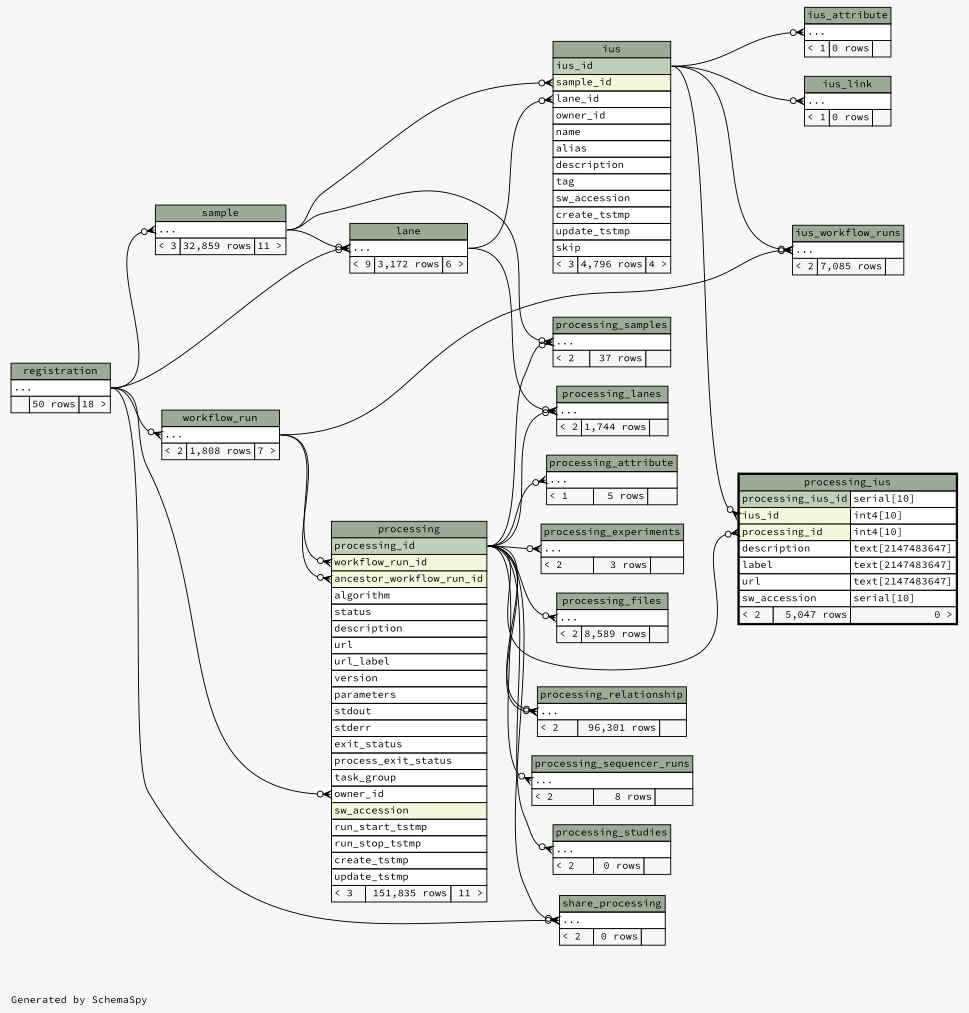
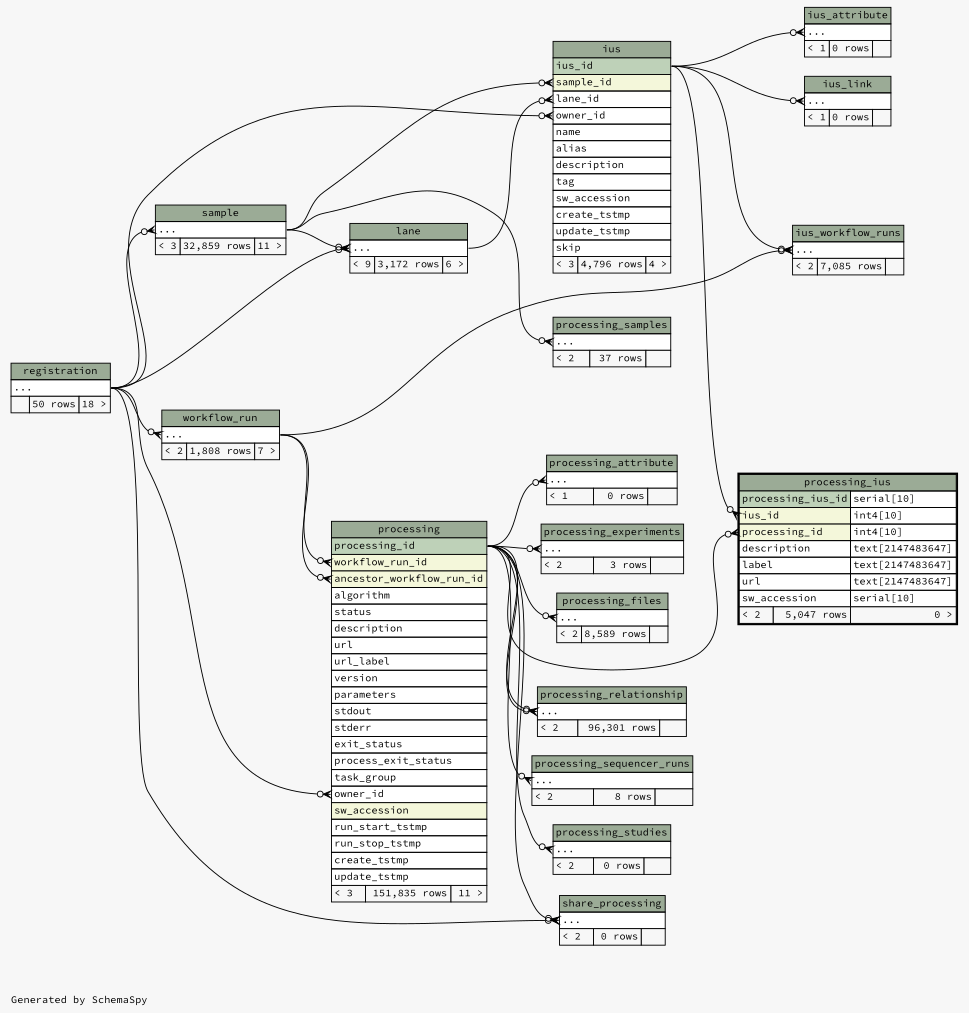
  digraph {
    bgcolor="#f7f7f7"
    fontname="Source Code Pro"
    fontsize=11
    label="\nGenerated by SchemaSpy"
    labeljust=l
    nodesep=0.18
    rankdir=RL
    ranksep=0.46
    node [fontname="Source Code Pro" fontsize=11 shape=plaintext]
    edge [arrowhead=none arrowsize=0.8 arrowtail=crowodot dir=back fontname="Source Code Pro" headport="elipses:e" tailport="elipses:w"]
    n1 [label=<     <TABLE BORDER="0" CELLBORDER="1" CELLSPACING="0" BGCOLOR="#ffffff">       <TR><TD COLSPAN="3" BGCOLOR="#9bab96" ALIGN="CENTER">ius</TD></TR>       <TR><TD PORT="ius_id" COLSPAN="3" BGCOLOR="#bed1b8" ALIGN="LEFT">ius_id</TD></TR>       <TR><TD PORT="sample_id" COLSPAN="3" BGCOLOR="#f4f7da" ALIGN="LEFT">sample_id</TD></TR>       <TR><TD PORT="lane_id" COLSPAN="3" ALIGN="LEFT">lane_id</TD></TR>       <TR><TD PORT="owner_id" COLSPAN="3" ALIGN="LEFT">owner_id</TD></TR>       <TR><TD PORT="name" COLSPAN="3" ALIGN="LEFT">name</TD></TR>       <TR><TD PORT="alias" COLSPAN="3" ALIGN="LEFT">alias</TD></TR>       <TR><TD PORT="description" COLSPAN="3" ALIGN="LEFT">description</TD></TR>       <TR><TD PORT="tag" COLSPAN="3" ALIGN="LEFT">tag</TD></TR>       <TR><TD PORT="sw_accession" COLSPAN="3" ALIGN="LEFT">sw_accession</TD></TR>       <TR><TD PORT="create_tstmp" COLSPAN="3" ALIGN="LEFT">create_tstmp</TD></TR>       <TR><TD PORT="update_tstmp" COLSPAN="3" ALIGN="LEFT">update_tstmp</TD></TR>       <TR><TD PORT="skip" COLSPAN="3" ALIGN="LEFT">skip</TD></TR>       <TR><TD ALIGN="LEFT" BGCOLOR="#f7f7f7">&lt; 3</TD><TD ALIGN="RIGHT" BGCOLOR="#f7f7f7">4,796 rows</TD><TD ALIGN="RIGHT" BGCOLOR="#f7f7f7">4 &gt;</TD></TR>     </TABLE>>]
    n2 [label=<     <TABLE BORDER="0" CELLBORDER="1" CELLSPACING="0" BGCOLOR="#ffffff">       <TR><TD COLSPAN="3" BGCOLOR="#9bab96" ALIGN="CENTER">lane</TD></TR>       <TR><TD PORT="elipses" COLSPAN="3" ALIGN="LEFT">...</TD></TR>       <TR><TD ALIGN="LEFT" BGCOLOR="#f7f7f7">&lt; 9</TD><TD ALIGN="RIGHT" BGCOLOR="#f7f7f7">3,172 rows</TD><TD ALIGN="RIGHT" BGCOLOR="#f7f7f7">6 &gt;</TD></TR>     </TABLE>>]
    n3 [label=<     <TABLE BORDER="0" CELLBORDER="1" CELLSPACING="0" BGCOLOR="#ffffff">       <TR><TD COLSPAN="3" BGCOLOR="#9bab96" ALIGN="CENTER">registration</TD></TR>       <TR><TD PORT="elipses" COLSPAN="3" ALIGN="LEFT">...</TD></TR>       <TR><TD ALIGN="LEFT" BGCOLOR="#f7f7f7">  </TD><TD ALIGN="RIGHT" BGCOLOR="#f7f7f7">50 rows</TD><TD ALIGN="RIGHT" BGCOLOR="#f7f7f7">18 &gt;</TD></TR>     </TABLE>>]
    n4 [label=<     <TABLE BORDER="0" CELLBORDER="1" CELLSPACING="0" BGCOLOR="#ffffff">       <TR><TD COLSPAN="3" BGCOLOR="#9bab96" ALIGN="CENTER">sample</TD></TR>       <TR><TD PORT="elipses" COLSPAN="3" ALIGN="LEFT">...</TD></TR>       <TR><TD ALIGN="LEFT" BGCOLOR="#f7f7f7">&lt; 3</TD><TD ALIGN="RIGHT" BGCOLOR="#f7f7f7">32,859 rows</TD><TD ALIGN="RIGHT" BGCOLOR="#f7f7f7">11 &gt;</TD></TR>     </TABLE>>]
    n5 [label=<     <TABLE BORDER="0" CELLBORDER="1" CELLSPACING="0" BGCOLOR="#ffffff">       <TR><TD COLSPAN="3" BGCOLOR="#9bab96" ALIGN="CENTER">ius_attribute</TD></TR>       <TR><TD PORT="elipses" COLSPAN="3" ALIGN="LEFT">...</TD></TR>       <TR><TD ALIGN="LEFT" BGCOLOR="#f7f7f7">&lt; 1</TD><TD ALIGN="RIGHT" BGCOLOR="#f7f7f7">0 rows</TD><TD ALIGN="RIGHT" BGCOLOR="#f7f7f7">  </TD></TR>     </TABLE>>]
    n6 [label=<     <TABLE BORDER="0" CELLBORDER="1" CELLSPACING="0" BGCOLOR="#ffffff">       <TR><TD COLSPAN="3" BGCOLOR="#9bab96" ALIGN="CENTER">ius_link</TD></TR>       <TR><TD PORT="elipses" COLSPAN="3" ALIGN="LEFT">...</TD></TR>       <TR><TD ALIGN="LEFT" BGCOLOR="#f7f7f7">&lt; 1</TD><TD ALIGN="RIGHT" BGCOLOR="#f7f7f7">0 rows</TD><TD ALIGN="RIGHT" BGCOLOR="#f7f7f7">  </TD></TR>     </TABLE>>]
    n7 [label=<     <TABLE BORDER="0" CELLBORDER="1" CELLSPACING="0" BGCOLOR="#ffffff">       <TR><TD COLSPAN="3" BGCOLOR="#9bab96" ALIGN="CENTER">ius_workflow_runs</TD></TR>       <TR><TD PORT="elipses" COLSPAN="3" ALIGN="LEFT">...</TD></TR>       <TR><TD ALIGN="LEFT" BGCOLOR="#f7f7f7">&lt; 2</TD><TD ALIGN="RIGHT" BGCOLOR="#f7f7f7">7,085 rows</TD><TD ALIGN="RIGHT" BGCOLOR="#f7f7f7">  </TD></TR>     </TABLE>>]
    n8 [label=<     <TABLE BORDER="0" CELLBORDER="1" CELLSPACING="0" BGCOLOR="#ffffff">       <TR><TD COLSPAN="3" BGCOLOR="#9bab96" ALIGN="CENTER">workflow_run</TD></TR>       <TR><TD PORT="elipses" COLSPAN="3" ALIGN="LEFT">...</TD></TR>       <TR><TD ALIGN="LEFT" BGCOLOR="#f7f7f7">&lt; 2</TD><TD ALIGN="RIGHT" BGCOLOR="#f7f7f7">1,808 rows</TD><TD ALIGN="RIGHT" BGCOLOR="#f7f7f7">7 &gt;</TD></TR>     </TABLE>>]
    n9 [label=<     <TABLE BORDER="0" CELLBORDER="1" CELLSPACING="0" BGCOLOR="#ffffff">       <TR><TD COLSPAN="3" BGCOLOR="#9bab96" ALIGN="CENTER">processing</TD></TR>       <TR><TD PORT="processing_id" COLSPAN="3" BGCOLOR="#bed1b8" ALIGN="LEFT">processing_id</TD></TR>       <TR><TD PORT="workflow_run_id" COLSPAN="3" BGCOLOR="#f4f7da" ALIGN="LEFT">workflow_run_id</TD></TR>       <TR><TD PORT="ancestor_workflow_run_id" COLSPAN="3" BGCOLOR="#f4f7da" ALIGN="LEFT">ancestor_workflow_run_id</TD></TR>       <TR><TD PORT="algorithm" COLSPAN="3" ALIGN="LEFT">algorithm</TD></TR>       <TR><TD PORT="status" COLSPAN="3" ALIGN="LEFT">status</TD></TR>       <TR><TD PORT="description" COLSPAN="3" ALIGN="LEFT">description</TD></TR>       <TR><TD PORT="url" COLSPAN="3" ALIGN="LEFT">url</TD></TR>       <TR><TD PORT="url_label" COLSPAN="3" ALIGN="LEFT">url_label</TD></TR>       <TR><TD PORT="version" COLSPAN="3" ALIGN="LEFT">version</TD></TR>       <TR><TD PORT="parameters" COLSPAN="3" ALIGN="LEFT">parameters</TD></TR>       <TR><TD PORT="stdout" COLSPAN="3" ALIGN="LEFT">stdout</TD></TR>       <TR><TD PORT="stderr" COLSPAN="3" ALIGN="LEFT">stderr</TD></TR>       <TR><TD PORT="exit_status" COLSPAN="3" ALIGN="LEFT">exit_status</TD></TR>       <TR><TD PORT="process_exit_status" COLSPAN="3" ALIGN="LEFT">process_exit_status</TD></TR>       <TR><TD PORT="task_group" COLSPAN="3" ALIGN="LEFT">task_group</TD></TR>       <TR><TD PORT="owner_id" COLSPAN="3" ALIGN="LEFT">owner_id</TD></TR>       <TR><TD PORT="sw_accession" COLSPAN="3" BGCOLOR="#f4f7da" ALIGN="LEFT">sw_accession</TD></TR>       <TR><TD PORT="run_start_tstmp" COLSPAN="3" ALIGN="LEFT">run_start_tstmp</TD></TR>       <TR><TD PORT="run_stop_tstmp" COLSPAN="3" ALIGN="LEFT">run_stop_tstmp</TD></TR>       <TR><TD PORT="create_tstmp" COLSPAN="3" ALIGN="LEFT">create_tstmp</TD></TR>       <TR><TD PORT="update_tstmp" COLSPAN="3" ALIGN="LEFT">update_tstmp</TD></TR>       <TR><TD ALIGN="LEFT" BGCOLOR="#f7f7f7">&lt; 3</TD><TD ALIGN="RIGHT" BGCOLOR="#f7f7f7">151,835 rows</TD><TD ALIGN="RIGHT" BGCOLOR="#f7f7f7">11 &gt;</TD></TR>     </TABLE>>]
-   n10 [label=<     <TABLE BORDER="0" CELLBORDER="1" CELLSPACING="0" BGCOLOR="#ffffff">       <TR><TD COLSPAN="3" BGCOLOR="#9bab96" ALIGN="CENTER">processing_attribute</TD></TR>       <TR><TD PORT="elipses" COLSPAN="3" ALIGN="LEFT">...</TD></TR>       <TR><TD ALIGN="LEFT" BGCOLOR="#f7f7f7">&lt; 1</TD><TD ALIGN="RIGHT" BGCOLOR="#f7f7f7">5 rows</TD><TD ALIGN="RIGHT" BGCOLOR="#f7f7f7">  </TD></TR>     </TABLE>>]
+   n10 [label=<     <TABLE BORDER="0" CELLBORDER="1" CELLSPACING="0" BGCOLOR="#ffffff">       <TR><TD COLSPAN="3" BGCOLOR="#9bab96" ALIGN="CENTER">processing_attribute</TD></TR>       <TR><TD PORT="elipses" COLSPAN="3" ALIGN="LEFT">...</TD></TR>       <TR><TD ALIGN="LEFT" BGCOLOR="#f7f7f7">&lt; 1</TD><TD ALIGN="RIGHT" BGCOLOR="#f7f7f7">0 rows</TD><TD ALIGN="RIGHT" BGCOLOR="#f7f7f7">  </TD></TR>     </TABLE>>]
    n11 [label=<     <TABLE BORDER="0" CELLBORDER="1" CELLSPACING="0" BGCOLOR="#ffffff">       <TR><TD COLSPAN="3" BGCOLOR="#9bab96" ALIGN="CENTER">processing_experiments</TD></TR>       <TR><TD PORT="elipses" COLSPAN="3" ALIGN="LEFT">...</TD></TR>       <TR><TD ALIGN="LEFT" BGCOLOR="#f7f7f7">&lt; 2</TD><TD ALIGN="RIGHT" BGCOLOR="#f7f7f7">3 rows</TD><TD ALIGN="RIGHT" BGCOLOR="#f7f7f7">  </TD></TR>     </TABLE>>]
    n12 [label=<     <TABLE BORDER="0" CELLBORDER="1" CELLSPACING="0" BGCOLOR="#ffffff">       <TR><TD COLSPAN="3" BGCOLOR="#9bab96" ALIGN="CENTER">processing_files</TD></TR>       <TR><TD PORT="elipses" COLSPAN="3" ALIGN="LEFT">...</TD></TR>       <TR><TD ALIGN="LEFT" BGCOLOR="#f7f7f7">&lt; 2</TD><TD ALIGN="RIGHT" BGCOLOR="#f7f7f7">8,589 rows</TD><TD ALIGN="RIGHT" BGCOLOR="#f7f7f7">  </TD></TR>     </TABLE>>]
    n13 [label=<     <TABLE BORDER="2" CELLBORDER="1" CELLSPACING="0" BGCOLOR="#ffffff">       <TR><TD COLSPAN="3" BGCOLOR="#9bab96" ALIGN="CENTER">processing_ius</TD></TR>       <TR><TD PORT="processing_ius_id" COLSPAN="2" BGCOLOR="#bed1b8" ALIGN="LEFT">processing_ius_id</TD><TD PORT="processing_ius_id.type" ALIGN="LEFT">serial[10]</TD></TR>       <TR><TD PORT="ius_id" COLSPAN="2" BGCOLOR="#f4f7da" ALIGN="LEFT">ius_id</TD><TD PORT="ius_id.type" ALIGN="LEFT">int4[10]</TD></TR>       <TR><TD PORT="processing_id" COLSPAN="2" BGCOLOR="#f4f7da" ALIGN="LEFT">processing_id</TD><TD PORT="processing_id.type" ALIGN="LEFT">int4[10]</TD></TR>       <TR><TD PORT="description" COLSPAN="2" ALIGN="LEFT">description</TD><TD PORT="description.type" ALIGN="LEFT">text[2147483647]</TD></TR>       <TR><TD PORT="label" COLSPAN="2" ALIGN="LEFT">label</TD><TD PORT="label.type" ALIGN="LEFT">text[2147483647]</TD></TR>       <TR><TD PORT="url" COLSPAN="2" ALIGN="LEFT">url</TD><TD PORT="url.type" ALIGN="LEFT">text[2147483647]</TD></TR>       <TR><TD PORT="sw_accession" COLSPAN="2" ALIGN="LEFT">sw_accession</TD><TD PORT="sw_accession.type" ALIGN="LEFT">serial[10]</TD></TR>       <TR><TD ALIGN="LEFT" BGCOLOR="#f7f7f7">&lt; 2</TD><TD ALIGN="RIGHT" BGCOLOR="#f7f7f7">5,047 rows</TD><TD ALIGN="RIGHT" BGCOLOR="#f7f7f7">0 &gt;</TD></TR>     </TABLE>>]
-   n14 [label=<     <TABLE BORDER="0" CELLBORDER="1" CELLSPACING="0" BGCOLOR="#ffffff">       <TR><TD COLSPAN="3" BGCOLOR="#9bab96" ALIGN="CENTER">processing_lanes</TD></TR>       <TR><TD PORT="elipses" COLSPAN="3" ALIGN="LEFT">...</TD></TR>       <TR><TD ALIGN="LEFT" BGCOLOR="#f7f7f7">&lt; 2</TD><TD ALIGN="RIGHT" BGCOLOR="#f7f7f7">1,744 rows</TD><TD ALIGN="RIGHT" BGCOLOR="#f7f7f7">  </TD></TR>     </TABLE>>]
    n15 [label=<     <TABLE BORDER="0" CELLBORDER="1" CELLSPACING="0" BGCOLOR="#ffffff">       <TR><TD COLSPAN="3" BGCOLOR="#9bab96" ALIGN="CENTER">processing_relationship</TD></TR>       <TR><TD PORT="elipses" COLSPAN="3" ALIGN="LEFT">...</TD></TR>       <TR><TD ALIGN="LEFT" BGCOLOR="#f7f7f7">&lt; 2</TD><TD ALIGN="RIGHT" BGCOLOR="#f7f7f7">96,301 rows</TD><TD ALIGN="RIGHT" BGCOLOR="#f7f7f7">  </TD></TR>     </TABLE>>]
    n16 [label=<     <TABLE BORDER="0" CELLBORDER="1" CELLSPACING="0" BGCOLOR="#ffffff">       <TR><TD COLSPAN="3" BGCOLOR="#9bab96" ALIGN="CENTER">processing_samples</TD></TR>       <TR><TD PORT="elipses" COLSPAN="3" ALIGN="LEFT">...</TD></TR>       <TR><TD ALIGN="LEFT" BGCOLOR="#f7f7f7">&lt; 2</TD><TD ALIGN="RIGHT" BGCOLOR="#f7f7f7">37 rows</TD><TD ALIGN="RIGHT" BGCOLOR="#f7f7f7">  </TD></TR>     </TABLE>>]
    n17 [label=<     <TABLE BORDER="0" CELLBORDER="1" CELLSPACING="0" BGCOLOR="#ffffff">       <TR><TD COLSPAN="3" BGCOLOR="#9bab96" ALIGN="CENTER">processing_sequencer_runs</TD></TR>       <TR><TD PORT="elipses" COLSPAN="3" ALIGN="LEFT">...</TD></TR>       <TR><TD ALIGN="LEFT" BGCOLOR="#f7f7f7">&lt; 2</TD><TD ALIGN="RIGHT" BGCOLOR="#f7f7f7">8 rows</TD><TD ALIGN="RIGHT" BGCOLOR="#f7f7f7">  </TD></TR>     </TABLE>>]
    n18 [label=<     <TABLE BORDER="0" CELLBORDER="1" CELLSPACING="0" BGCOLOR="#ffffff">       <TR><TD COLSPAN="3" BGCOLOR="#9bab96" ALIGN="CENTER">processing_studies</TD></TR>       <TR><TD PORT="elipses" COLSPAN="3" ALIGN="LEFT">...</TD></TR>       <TR><TD ALIGN="LEFT" BGCOLOR="#f7f7f7">&lt; 2</TD><TD ALIGN="RIGHT" BGCOLOR="#f7f7f7">0 rows</TD><TD ALIGN="RIGHT" BGCOLOR="#f7f7f7">  </TD></TR>     </TABLE>>]
    n19 [label=<     <TABLE BORDER="0" CELLBORDER="1" CELLSPACING="0" BGCOLOR="#ffffff">       <TR><TD COLSPAN="3" BGCOLOR="#9bab96" ALIGN="CENTER">share_processing</TD></TR>       <TR><TD PORT="elipses" COLSPAN="3" ALIGN="LEFT">...</TD></TR>       <TR><TD ALIGN="LEFT" BGCOLOR="#f7f7f7">&lt; 2</TD><TD ALIGN="RIGHT" BGCOLOR="#f7f7f7">0 rows</TD><TD ALIGN="RIGHT" BGCOLOR="#f7f7f7">  </TD></TR>     </TABLE>>]
    n1 -> n2 [tailport="lane_id:w"]
+   n1 -> n3 [tailport="owner_id:w"]
    n1 -> n4 [tailport="sample_id:w"]
    n2 -> n3
    n2 -> n4
    n4 -> n3
    n5 -> n1 [headport="ius_id:e"]
    n6 -> n1 [headport="ius_id:e"]
    n7 -> n1 [headport="ius_id:e"]
    n7 -> n8
    n8 -> n3
    n9 -> n3 [tailport="owner_id:w"]
    n9 -> n8 [tailport="ancestor_workflow_run_id:w"]
    n9 -> n8 [tailport="workflow_run_id:w"]
    n10 -> n9 [headport="processing_id:e"]
    n11 -> n9 [headport="processing_id:e"]
    n12 -> n9 [headport="processing_id:e"]
    n13 -> n1 [headport="ius_id:e" tailport="ius_id:w"]
    n13 -> n9 [headport="processing_id:e" tailport="processing_id:w"]
-   n14 -> n2
-   n14 -> n9 [headport="processing_id:e"]
    n15 -> n9 [headport="processing_id:e"]
    n15 -> n9 [headport="processing_id:e"]
    n16 -> n4
-   n16 -> n9 [headport="processing_id:e"]
    n17 -> n9 [headport="processing_id:e"]
    n18 -> n9 [headport="processing_id:e"]
    n19 -> n3
    n19 -> n9 [headport="processing_id:e"]
  }
